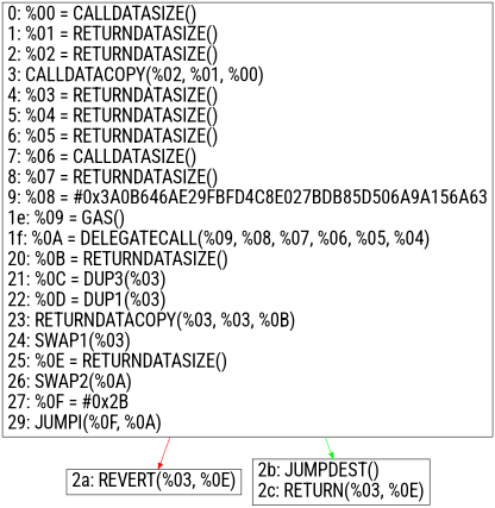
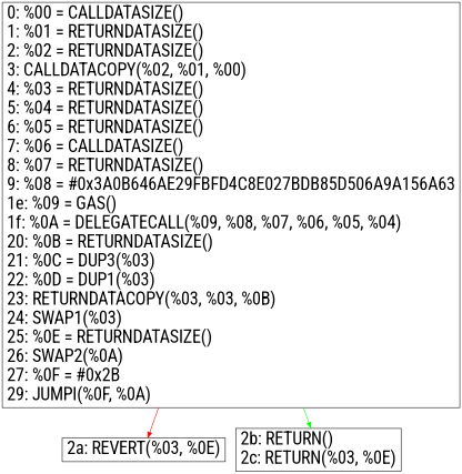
  digraph {
    fontname="Roboto Condensed"
    node [fontname="Roboto Condensed" fontsize=30.0 rank=same shape=box]
    edge [fontname="Roboto Condensed"]
    n1 [label="0: %00 = CALLDATASIZE()\l1: %01 = RETURNDATASIZE()\l2: %02 = RETURNDATASIZE()\l3: CALLDATACOPY(%02, %01, %00)\l4: %03 = RETURNDATASIZE()\l5: %04 = RETURNDATASIZE()\l6: %05 = RETURNDATASIZE()\l7: %06 = CALLDATASIZE()\l8: %07 = RETURNDATASIZE()\l9: %08 = #0x3A0B646AE29FBFD4C8E027BDB85D506A9A156A63\l1e: %09 = GAS()\l1f: %0A = DELEGATECALL(%09, %08, %07, %06, %05, %04)\l20: %0B = RETURNDATASIZE()\l21: %0C = DUP3(%03)\l22: %0D = DUP1(%03)\l23: RETURNDATACOPY(%03, %03, %0B)\l24: SWAP1(%03)\l25: %0E = RETURNDATASIZE()\l26: SWAP2(%0A)\l27: %0F = #0x2B\l29: JUMPI(%0F, %0A)\l"]
    n2 [label="2a: REVERT(%03, %0E)\l"]
-   n3 [label="2b: JUMPDEST()\l2c: RETURN(%03, %0E)\l"]
+   n3 [label="2b: RETURN()\l2c: RETURN(%03, %0E)\l"]
    subgraph sub_1 {
      n1
      n2
      n3
    }
    n1 -> n2 [color=red]
    n1 -> n3 [color=green]
  }
